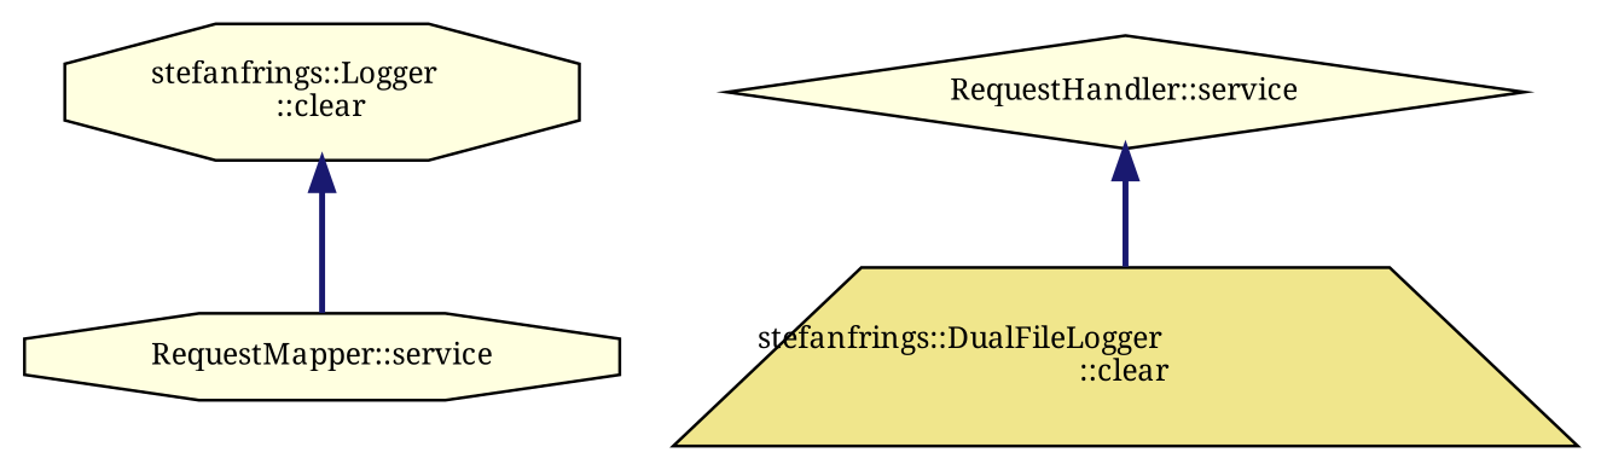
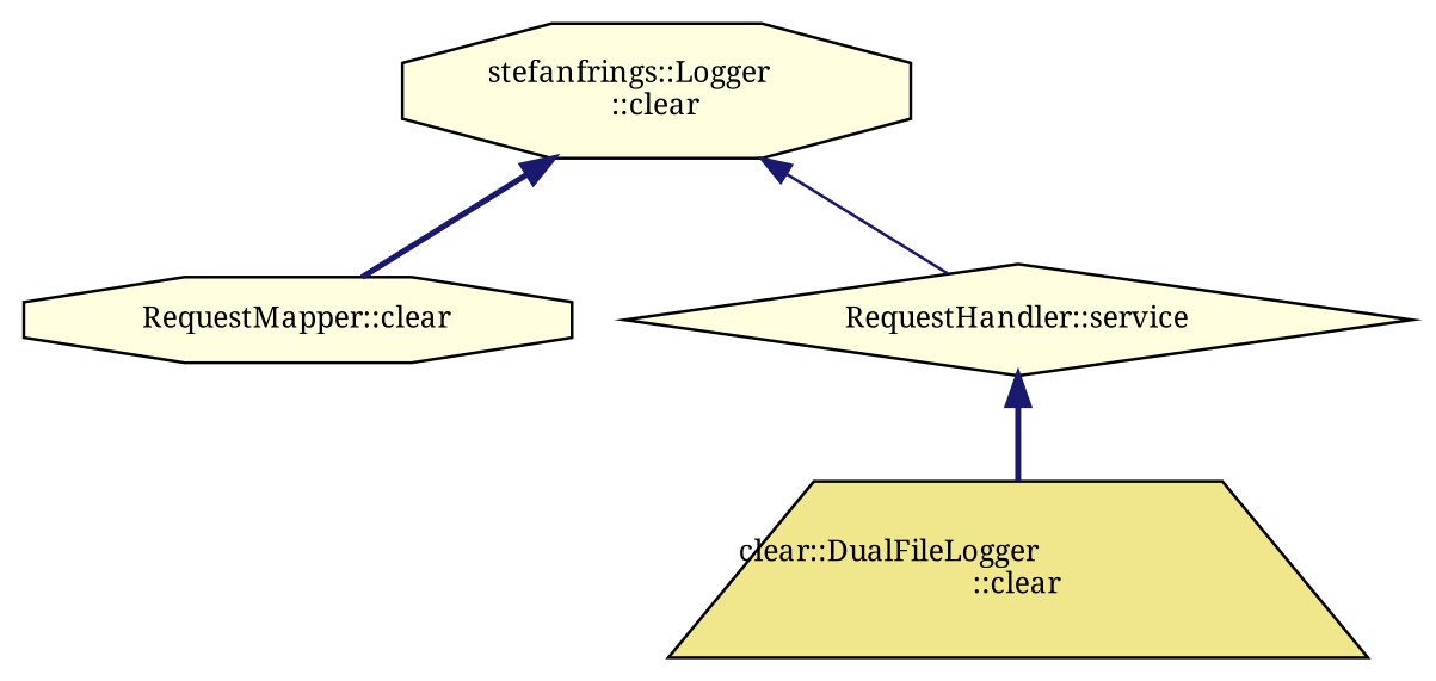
  digraph {
    fontname="Noto Serif"
    rankdir=TB
    node [color=black fillcolor=lightyellow fontname="Noto Serif" fontsize=10 shape=octagon style=filled]
    edge [color=midnightblue dir=back fontname="Noto Serif" fontsize=10 labelfontname=Helvetica labelfontsize=10 style=bold]
    n1 [fontcolor=black height=0.2 label="stefanfrings::Logger\l::clear" width=0.4]
-   n2 [height=0.2 label="RequestMapper::service" width=0.4]
+   n2 [height=0.2 label="RequestMapper::clear" width=0.4]
    n3 [height=0.2 label="RequestHandler::service" shape=diamond width=0.4]
-   n4 [fillcolor=khaki height=0.2 label="stefanfrings::DualFileLogger\l::clear" shape=trapezium width=0.4]
+   n4 [fillcolor=khaki height=0.2 label="clear::DualFileLogger\l::clear" shape=trapezium width=0.4]
    n1 -> n2
+   n1 -> n3 [style=solid]
    n3 -> n4
  }
